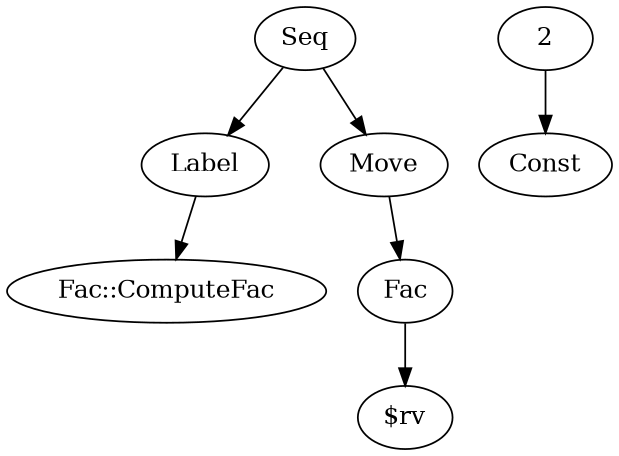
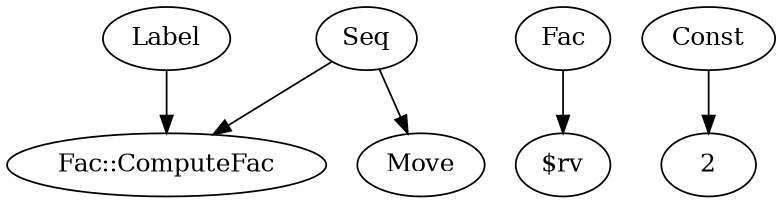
  digraph {
    ordering=out
    n1 [label="Fac::ComputeFac"]
    n2 [label=Label]
    n3 [label="$rv"]
    n4 [label=Fac]
    n5 [label=2]
    n6 [label=Const]
    n7 [label=Move]
    n8 [label=Seq]
    n2 -> n1
    n4 -> n3
-   n5 -> n6
-   n7 -> n4
-   n8 -> n2
+   n6 -> n5
+   n8 -> n1
    n8 -> n7
  }
